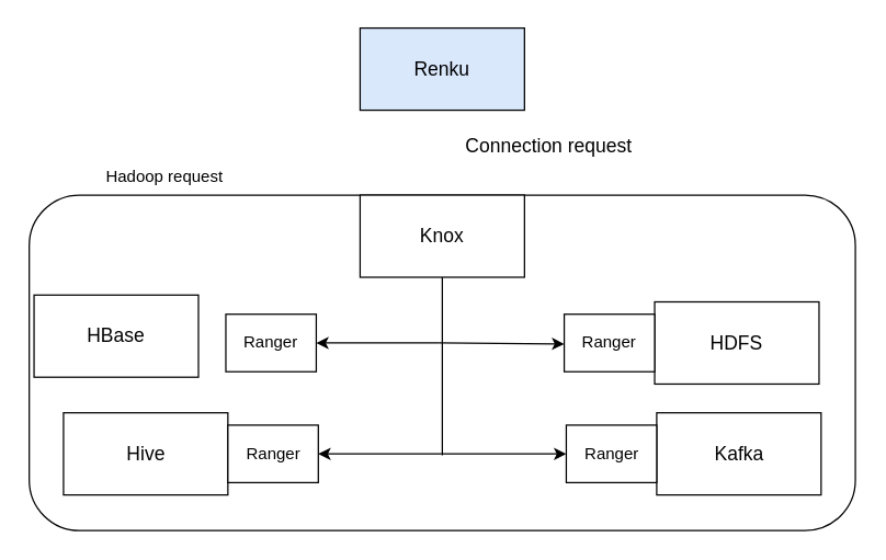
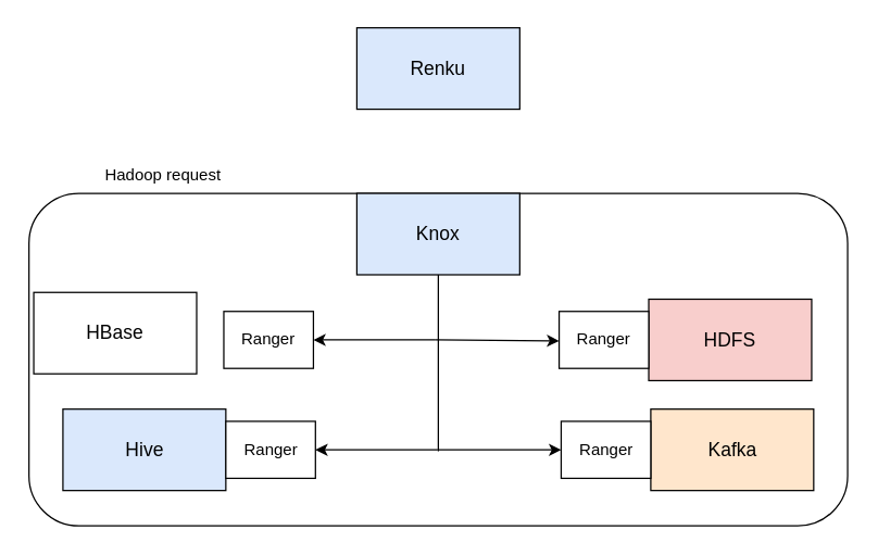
  <mxCell id="0" />
  <mxCell id="1" parent="0" />
  <mxCell id="2" value="" style="rounded=1;whiteSpace=wrap;html=1;" vertex="1" parent="1"><mxGeometry x="20.5" y="142" width="603" height="245" as="geometry" /></mxCell>
- <mxCell id="3" value="&lt;div&gt;&lt;font style=&quot;font-size: 14px&quot;&gt;Connection&lt;/font&gt;&lt;font style=&quot;font-size: 14px&quot;&gt; request&lt;/font&gt;&lt;/div&gt;" style="text;html=1;strokeColor=none;fillColor=none;align=center;verticalAlign=middle;whiteSpace=wrap;rounded=0;" vertex="1" parent="1"><mxGeometry x="305" y="96" width="190" height="20" as="geometry" /></mxCell>
- <mxCell id="4" value="&lt;font style=&quot;font-size: 14px&quot;&gt;Knox&lt;/font&gt;" style="rounded=0;whiteSpace=wrap;html=1;" vertex="1" parent="1"><mxGeometry x="262" y="142" width="120" height="60" as="geometry" /></mxCell>
+ <mxCell id="4" value="&lt;font style=&quot;font-size: 14px&quot;&gt;Knox&lt;/font&gt;" style="rounded=0;whiteSpace=wrap;html=1;fillColor=#dae8fc;" vertex="1" parent="1"><mxGeometry x="262" y="142" width="120" height="60" as="geometry" /></mxCell>
  <mxCell id="5" value="&lt;font style=&quot;font-size: 14px&quot;&gt;HBase&lt;/font&gt;" style="rounded=0;whiteSpace=wrap;html=1;" vertex="1" parent="1"><mxGeometry x="24" y="215" width="120" height="60" as="geometry" /></mxCell>
- <mxCell id="6" value="&lt;font style=&quot;font-size: 14px&quot;&gt;Hive&lt;/font&gt;" style="rounded=0;whiteSpace=wrap;html=1;" vertex="1" parent="1"><mxGeometry x="45.5" y="301" width="120" height="60" as="geometry" /></mxCell>
- <mxCell id="7" value="&lt;font style=&quot;font-size: 14px&quot;&gt;Kafka&lt;/font&gt;" style="rounded=0;whiteSpace=wrap;html=1;" vertex="1" parent="1"><mxGeometry x="478.5" y="301" width="120" height="60" as="geometry" /></mxCell>
- <mxCell id="8" value="&lt;font style=&quot;font-size: 14px&quot;&gt;HDFS&lt;/font&gt;" style="rounded=0;whiteSpace=wrap;html=1;" vertex="1" parent="1"><mxGeometry x="477" y="220" width="120" height="60" as="geometry" /></mxCell>
+ <mxCell id="6" value="&lt;font style=&quot;font-size: 14px&quot;&gt;Hive&lt;/font&gt;" style="rounded=0;whiteSpace=wrap;html=1;fillColor=#dae8fc;" vertex="1" parent="1"><mxGeometry x="45.5" y="301" width="120" height="60" as="geometry" /></mxCell>
+ <mxCell id="7" value="&lt;font style=&quot;font-size: 14px&quot;&gt;Kafka&lt;/font&gt;" style="rounded=0;whiteSpace=wrap;html=1;fillColor=#ffe6cc;" vertex="1" parent="1"><mxGeometry x="478.5" y="301" width="120" height="60" as="geometry" /></mxCell>
+ <mxCell id="8" value="&lt;font style=&quot;font-size: 14px&quot;&gt;HDFS&lt;/font&gt;" style="rounded=0;whiteSpace=wrap;html=1;fillColor=#f8cecc;" vertex="1" parent="1"><mxGeometry x="477" y="220" width="120" height="60" as="geometry" /></mxCell>
  <mxCell id="9" value="&lt;font style=&quot;font-size: 12px&quot;&gt;Ranger&lt;/font&gt;" style="rounded=0;whiteSpace=wrap;html=1;" vertex="1" parent="1"><mxGeometry x="164" y="229" width="66" height="42" as="geometry" /></mxCell>
  <mxCell id="10" value="&lt;font style=&quot;font-size: 12px&quot;&gt;Ranger&lt;/font&gt;" style="rounded=0;whiteSpace=wrap;html=1;" vertex="1" parent="1"><mxGeometry x="165.5" y="310" width="66" height="42" as="geometry" /></mxCell>
  <mxCell id="11" value="&lt;font style=&quot;font-size: 12px&quot;&gt;Ranger&lt;/font&gt;" style="rounded=0;whiteSpace=wrap;html=1;" vertex="1" parent="1"><mxGeometry x="411" y="229" width="66" height="42" as="geometry" /></mxCell>
  <mxCell id="12" value="&lt;font style=&quot;font-size: 12px&quot;&gt;Ranger&lt;/font&gt;" style="rounded=0;whiteSpace=wrap;html=1;" vertex="1" parent="1"><mxGeometry x="412.5" y="310" width="66" height="42" as="geometry" /></mxCell>
  <mxCell id="13" value="" style="endArrow=none;html=1;entryX=0.5;entryY=1;entryDx=0;entryDy=0;" edge="1" parent="1" target="4"><mxGeometry width="50" height="50" relative="1" as="geometry"><mxPoint x="322" y="332" as="sourcePoint" /><mxPoint x="341" y="297" as="targetPoint" /><Array as="points" /></mxGeometry></mxCell>
  <mxCell id="14" value="" style="endArrow=classic;html=1;" edge="1" parent="1" target="9"><mxGeometry width="50" height="50" relative="1" as="geometry"><mxPoint x="320" y="250" as="sourcePoint" /><mxPoint x="228" y="250" as="targetPoint" /></mxGeometry></mxCell>
  <mxCell id="15" value="" style="endArrow=classic;html=1;" edge="1" parent="1"><mxGeometry width="50" height="50" relative="1" as="geometry"><mxPoint x="320" y="250" as="sourcePoint" /><mxPoint x="411" y="250.734" as="targetPoint" /></mxGeometry></mxCell>
  <mxCell id="16" value="" style="endArrow=classic;html=1;" edge="1" parent="1" target="10"><mxGeometry width="50" height="50" relative="1" as="geometry"><mxPoint x="321.5" y="331" as="sourcePoint" /><mxPoint x="251.5" y="198" as="targetPoint" /></mxGeometry></mxCell>
  <mxCell id="17" value="" style="endArrow=classic;html=1;" edge="1" parent="1" target="12"><mxGeometry width="50" height="50" relative="1" as="geometry"><mxPoint x="321.5" y="331" as="sourcePoint" /><mxPoint x="398.5" y="331" as="targetPoint" /></mxGeometry></mxCell>
  <mxCell id="18" value="&lt;font style=&quot;font-size: 14px&quot;&gt;Renku&lt;/font&gt;" style="rounded=0;whiteSpace=wrap;html=1;fillColor=#dae8fc;" vertex="1" parent="1"><mxGeometry x="262" y="20" width="120" height="60" as="geometry" /></mxCell>
  <mxCell id="19" value="&lt;font style=&quot;font-size: 12px&quot;&gt;Hadoop request&lt;/font&gt;" style="text;html=1;strokeColor=none;fillColor=none;align=center;verticalAlign=middle;whiteSpace=wrap;rounded=0;" vertex="1" parent="1"><mxGeometry x="51" y="119" width="137" height="20" as="geometry" /></mxCell>
